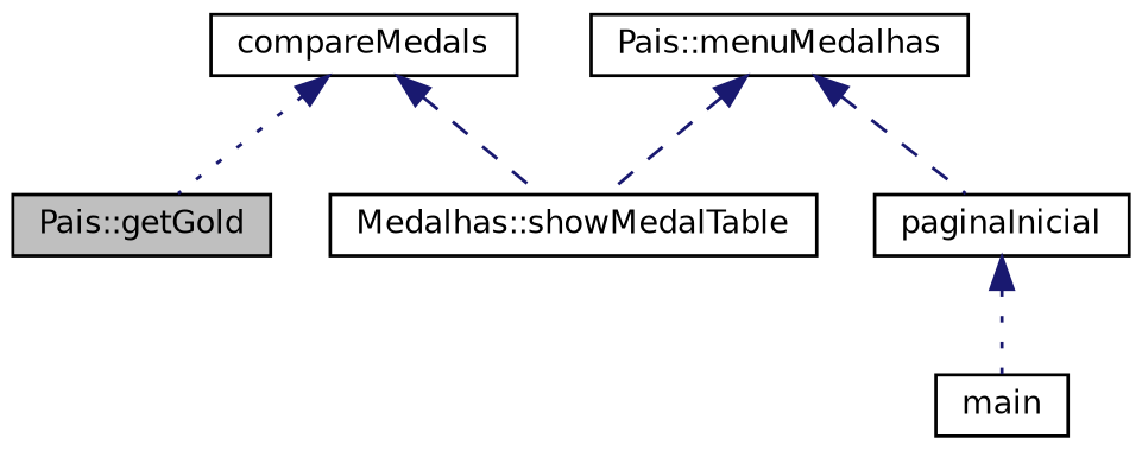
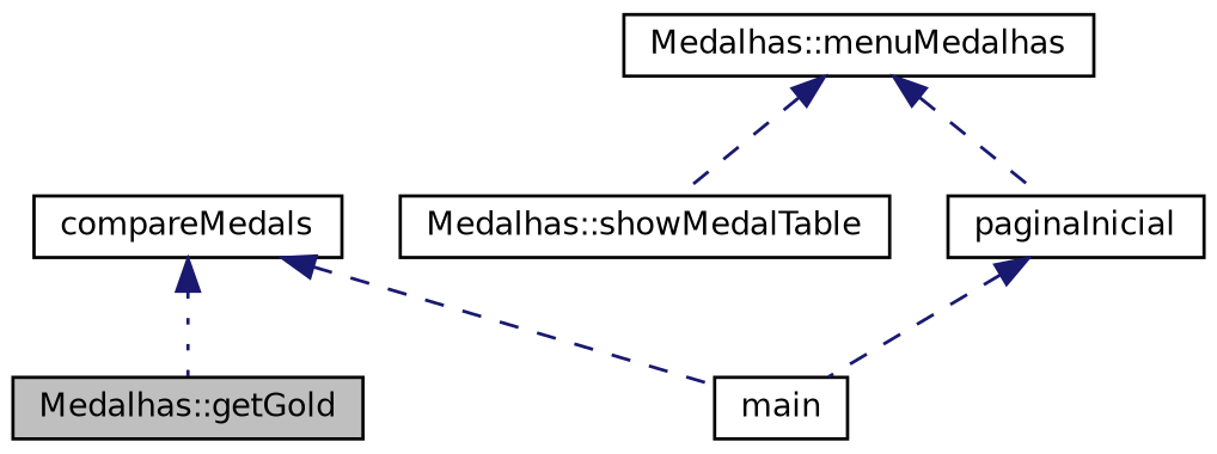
  digraph {
    rankdir=TB
    node [color=black fillcolor=white fontname=Helvetica fontsize=10 shape=record style=filled]
    edge [color=midnightblue dir=back fontname=Helvetica fontsize=10 labelfontname=Helvetica labelfontsize=10 style=dashed]
-   n1 [fillcolor=grey75 fontcolor=black height=0.2 label="Pais::getGold" width=0.4]
+   n1 [fillcolor=grey75 fontcolor=black height=0.2 label="Medalhas::getGold" width=0.4]
    n2 [height=0.2 label=compareMedals width=0.4]
    n3 [height=0.2 label="Medalhas::showMedalTable" width=0.4]
-   n4 [height=0.2 label="Pais::menuMedalhas" width=0.4]
+   n4 [height=0.2 label="Medalhas::menuMedalhas" width=0.4]
    n5 [height=0.2 label=paginaInicial width=0.4]
    n6 [height=0.2 label=main width=0.4]
    n2 -> n1 [style=dotted]
-   n2 -> n3
+   n2 -> n6
    n4 -> n3
    n4 -> n5
-   n5 -> n6 [style=dotted]
+   n5 -> n6
  }
